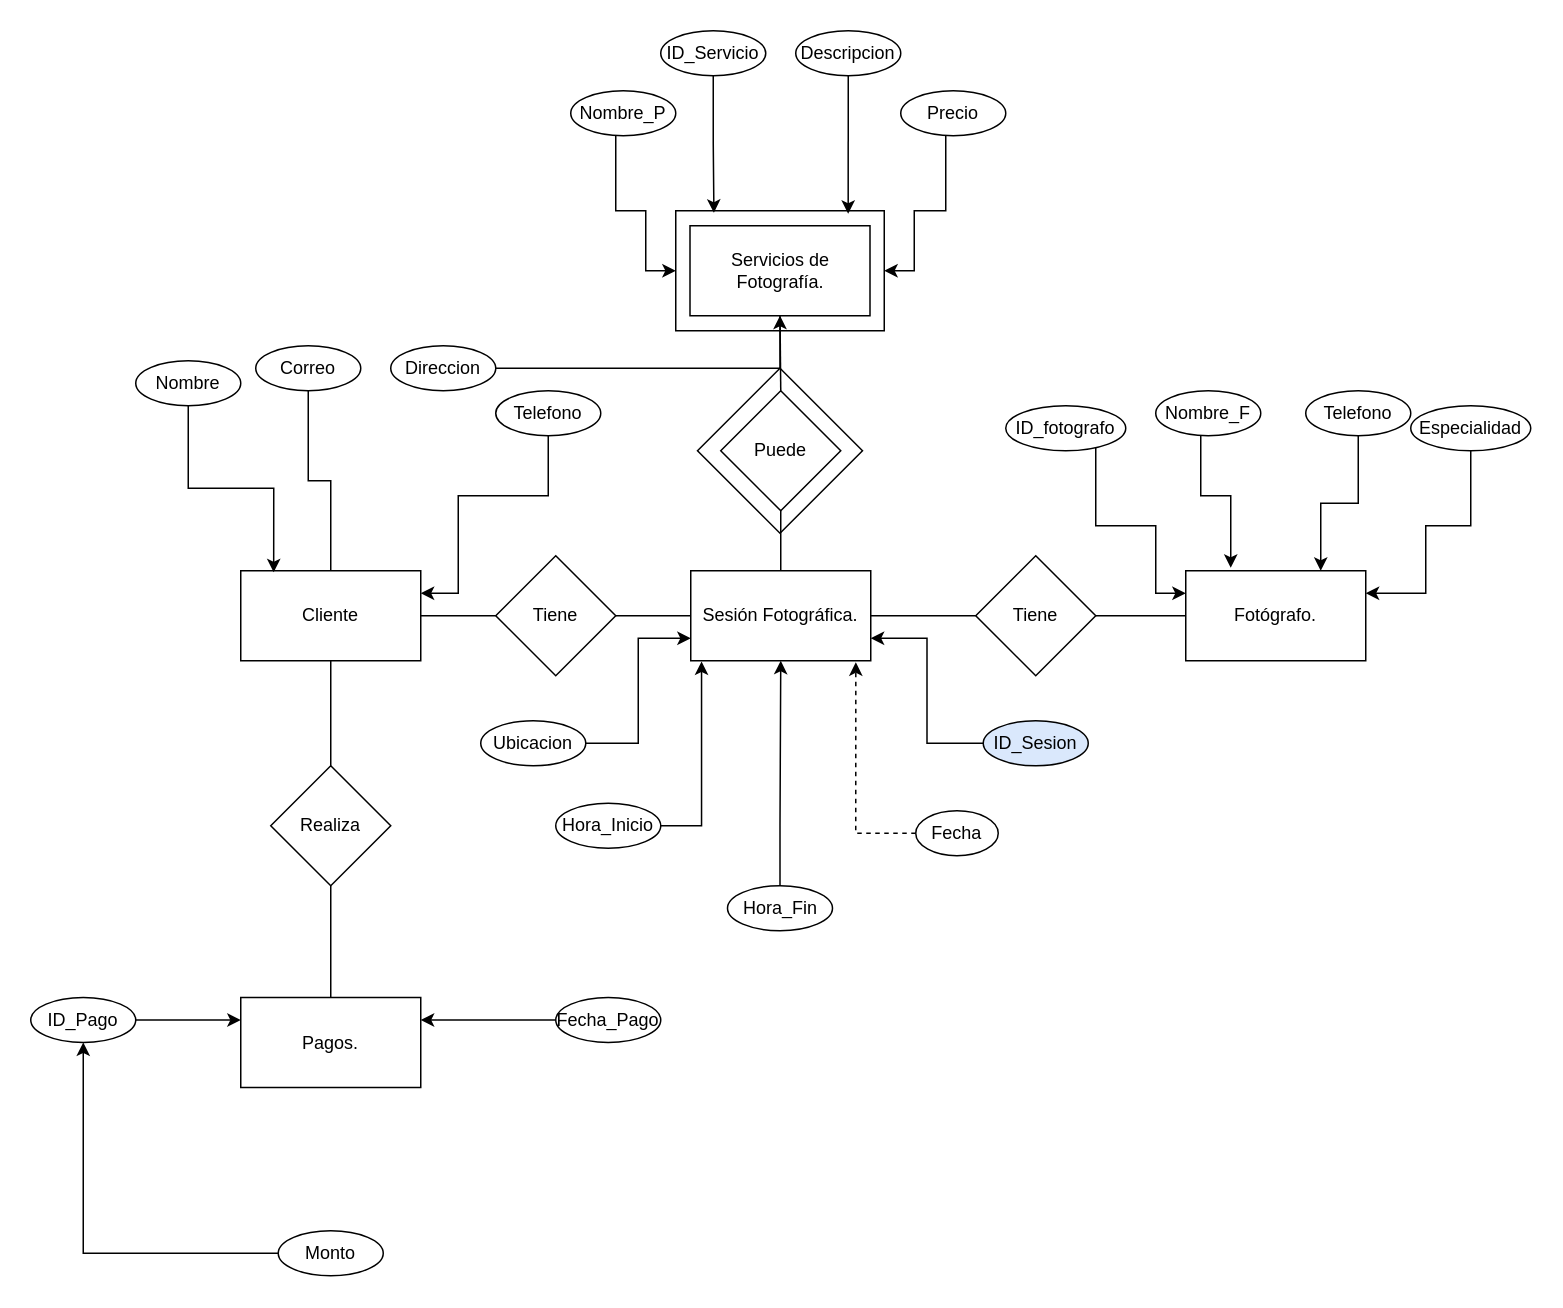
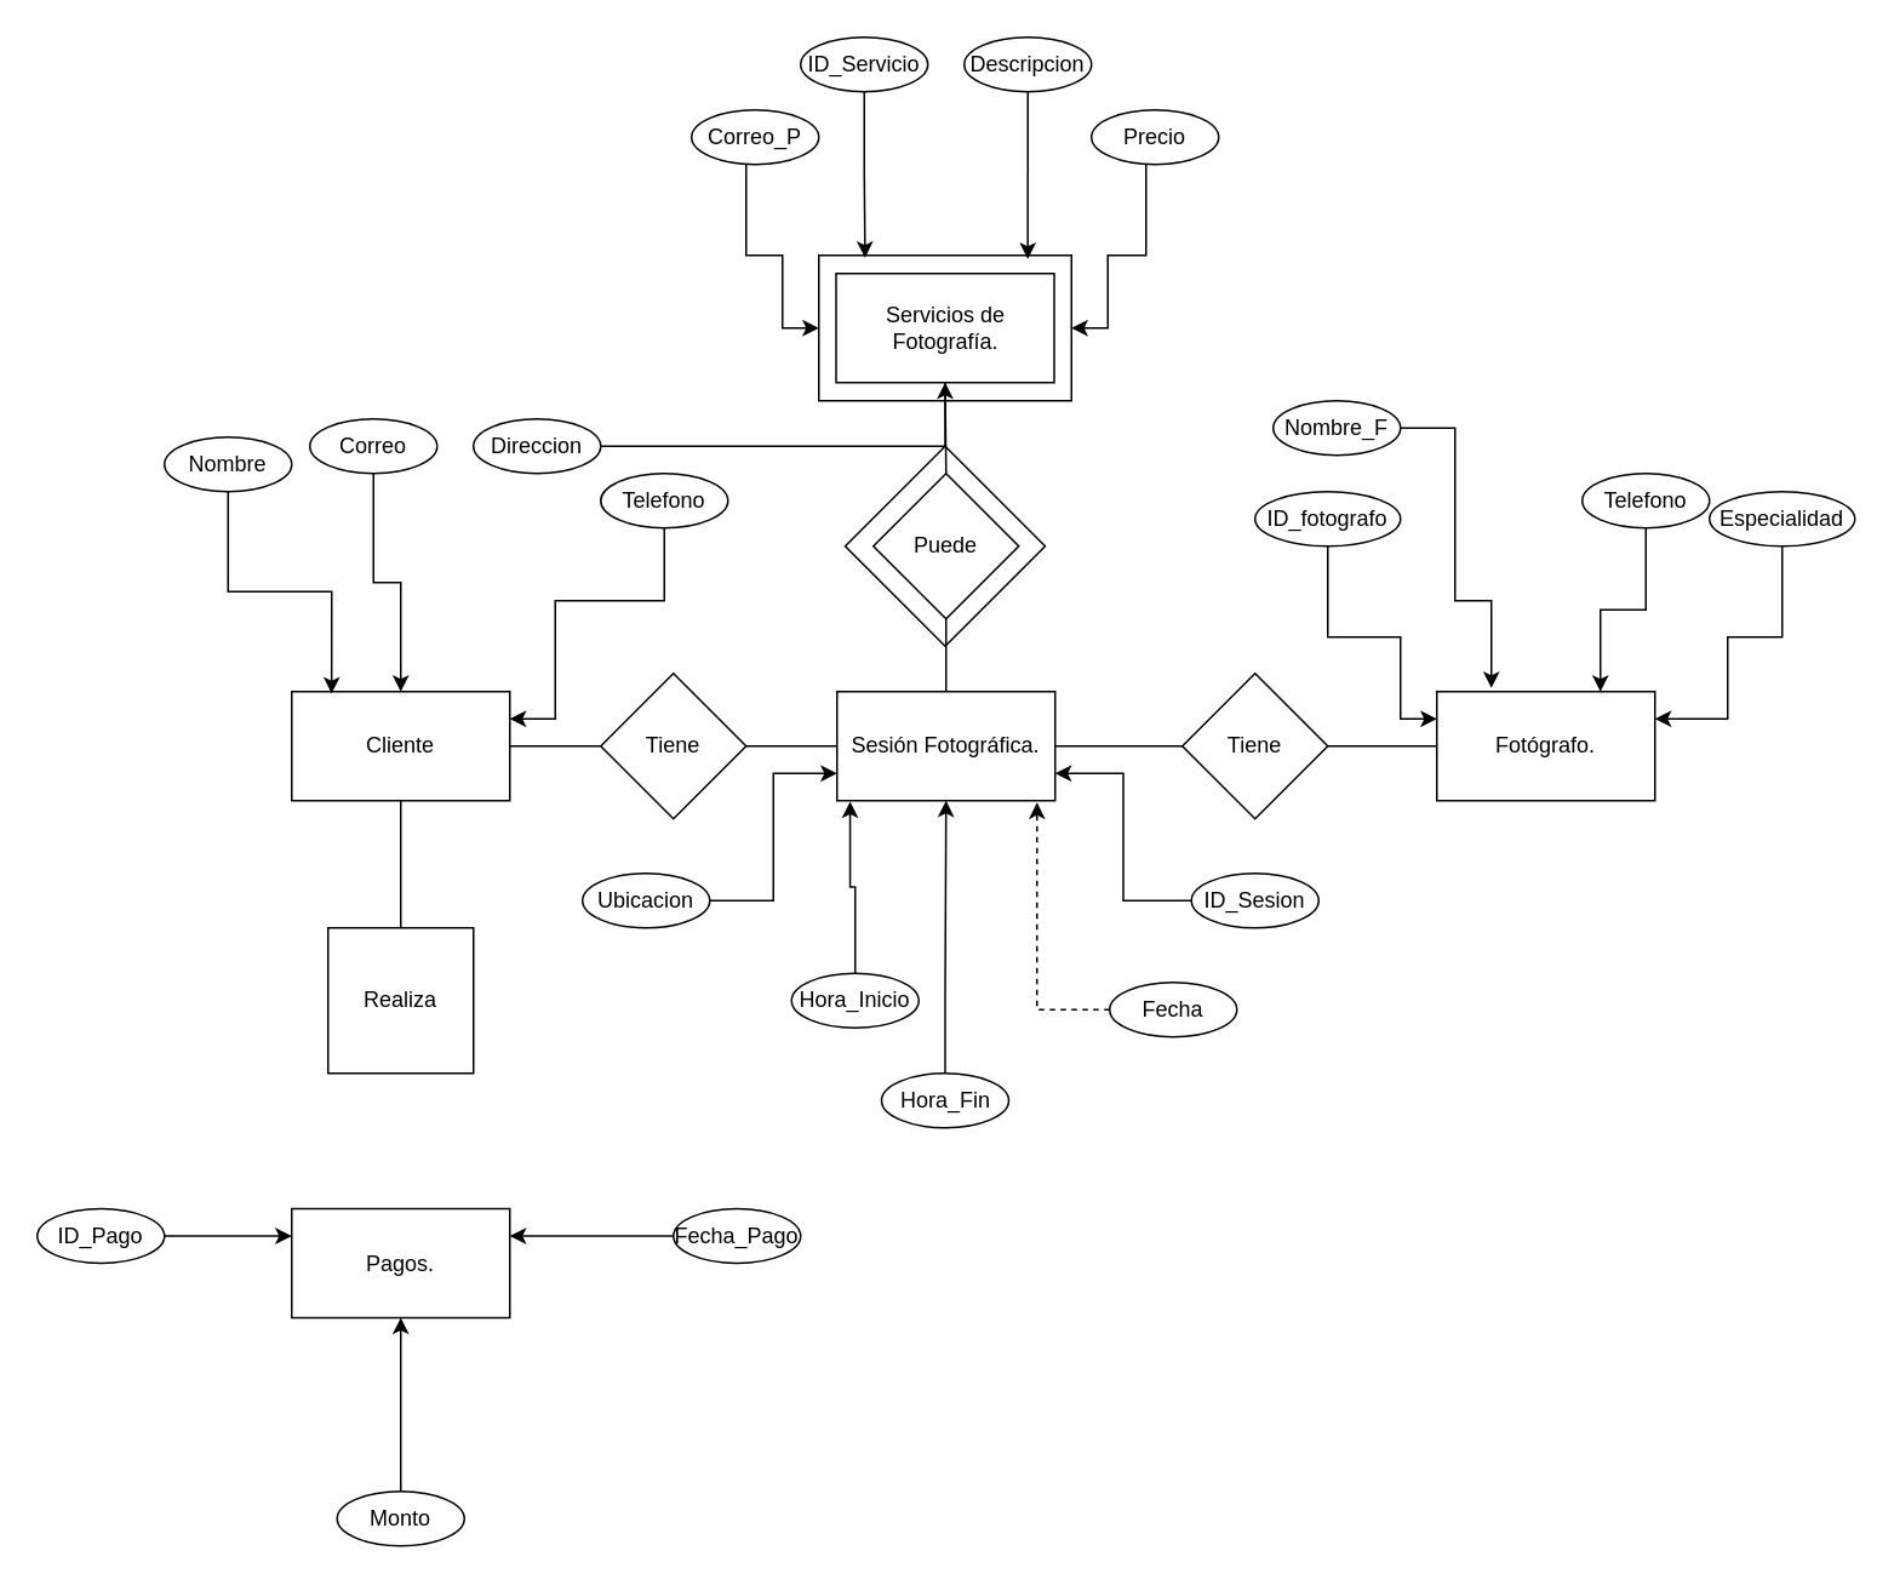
  <mxCell id="0" />
  <mxCell id="1" parent="0" />
  <mxCell id="2" value="" style="rhombus;whiteSpace=wrap;html=1;" vertex="1" parent="1"><mxGeometry x="464.5" y="245" width="110" height="110" as="geometry" /></mxCell>
  <mxCell id="3" value="" style="rounded=0;whiteSpace=wrap;html=1;" vertex="1" parent="1"><mxGeometry x="450" y="140" width="139" height="80" as="geometry" /></mxCell>
  <mxCell id="4" value="Servicios de Fotografía." style="rounded=0;whiteSpace=wrap;html=1;" vertex="1" parent="1"><mxGeometry x="459.5" y="150" width="120" height="60" as="geometry" /></mxCell>
  <mxCell id="5" value="Puede" style="rhombus;whiteSpace=wrap;html=1;" vertex="1" parent="1"><mxGeometry x="480" y="260" width="80" height="80" as="geometry" /></mxCell>
  <mxCell id="6" value="Sesión Fotográfica." style="rounded=0;whiteSpace=wrap;html=1;" vertex="1" parent="1"><mxGeometry x="460" y="380" width="120" height="60" as="geometry" /></mxCell>
  <mxCell id="7" value="Tiene&lt;br&gt;" style="rhombus;whiteSpace=wrap;html=1;" vertex="1" parent="1"><mxGeometry x="330" y="370" width="80" height="80" as="geometry" /></mxCell>
  <mxCell id="8" value="Cliente" style="rounded=0;whiteSpace=wrap;html=1;" vertex="1" parent="1"><mxGeometry x="160" y="380" width="120" height="60" as="geometry" /></mxCell>
  <mxCell id="9" value="Tiene&lt;br&gt;" style="rhombus;whiteSpace=wrap;html=1;" vertex="1" parent="1"><mxGeometry x="650" y="370" width="80" height="80" as="geometry" /></mxCell>
- <mxCell id="10" value="Realiza" style="rhombus;whiteSpace=wrap;html=1;" vertex="1" parent="1"><mxGeometry x="180" y="510" width="80" height="80" as="geometry" /></mxCell>
+ <mxCell id="10" value="Realiza" style="whiteSpace=wrap;html=1;rounded=0;" vertex="1" parent="1"><mxGeometry x="180" y="510" width="80" height="80" as="geometry" /></mxCell>
  <mxCell id="11" value="Pagos." style="rounded=0;whiteSpace=wrap;html=1;" vertex="1" parent="1"><mxGeometry x="160" y="664.5" width="120" height="60" as="geometry" /></mxCell>
  <mxCell id="12" value="Fotógrafo." style="rounded=0;whiteSpace=wrap;html=1;" vertex="1" parent="1"><mxGeometry x="790" y="380" width="120" height="60" as="geometry" /></mxCell>
  <mxCell id="13" value="" style="endArrow=none;html=1;rounded=0;entryX=0.5;entryY=1;entryDx=0;entryDy=0;exitX=0.5;exitY=0;exitDx=0;exitDy=0;" edge="1" parent="1" source="5" target="4"><mxGeometry width="50" height="50" relative="1" as="geometry"><mxPoint x="460" y="280" as="sourcePoint" /><mxPoint x="510" y="230" as="targetPoint" /></mxGeometry></mxCell>
  <mxCell id="14" value="" style="endArrow=none;html=1;rounded=0;entryX=0;entryY=0.5;entryDx=0;entryDy=0;exitX=1;exitY=0.5;exitDx=0;exitDy=0;" edge="1" parent="1" source="7" target="6"><mxGeometry width="50" height="50" relative="1" as="geometry"><mxPoint x="390" y="470" as="sourcePoint" /><mxPoint x="440" y="420" as="targetPoint" /></mxGeometry></mxCell>
  <mxCell id="15" value="" style="endArrow=none;html=1;rounded=0;entryX=0;entryY=0.5;entryDx=0;entryDy=0;exitX=1;exitY=0.5;exitDx=0;exitDy=0;" edge="1" parent="1" source="6" target="9"><mxGeometry width="50" height="50" relative="1" as="geometry"><mxPoint x="620" y="400" as="sourcePoint" /><mxPoint x="630" y="440" as="targetPoint" /></mxGeometry></mxCell>
  <mxCell id="16" value="" style="endArrow=none;html=1;rounded=0;entryX=0.5;entryY=1;entryDx=0;entryDy=0;exitX=0.5;exitY=0;exitDx=0;exitDy=0;" edge="1" parent="1" source="6" target="5"><mxGeometry width="50" height="50" relative="1" as="geometry"><mxPoint x="464" y="400" as="sourcePoint" /><mxPoint x="514" y="350" as="targetPoint" /></mxGeometry></mxCell>
  <mxCell id="17" value="" style="endArrow=none;html=1;rounded=0;entryX=0;entryY=0.5;entryDx=0;entryDy=0;exitX=1;exitY=0.5;exitDx=0;exitDy=0;" edge="1" parent="1" source="9" target="12"><mxGeometry width="50" height="50" relative="1" as="geometry"><mxPoint x="730" y="460" as="sourcePoint" /><mxPoint x="780" y="410" as="targetPoint" /></mxGeometry></mxCell>
  <mxCell id="18" value="" style="endArrow=none;html=1;rounded=0;entryX=0;entryY=0.5;entryDx=0;entryDy=0;exitX=1;exitY=0.5;exitDx=0;exitDy=0;" edge="1" parent="1" source="8" target="7"><mxGeometry width="50" height="50" relative="1" as="geometry"><mxPoint x="270" y="470" as="sourcePoint" /><mxPoint x="320" y="420" as="targetPoint" /></mxGeometry></mxCell>
  <mxCell id="19" value="" style="endArrow=none;html=1;rounded=0;entryX=0.5;entryY=1;entryDx=0;entryDy=0;exitX=0.5;exitY=0;exitDx=0;exitDy=0;" edge="1" parent="1" source="10" target="8"><mxGeometry width="50" height="50" relative="1" as="geometry"><mxPoint x="180" y="510" as="sourcePoint" /><mxPoint x="230" y="460" as="targetPoint" /></mxGeometry></mxCell>
- <mxCell id="20" value="" style="endArrow=none;html=1;rounded=0;entryX=0.5;entryY=1;entryDx=0;entryDy=0;exitX=0.5;exitY=0;exitDx=0;exitDy=0;" edge="1" parent="1" source="11" target="10"><mxGeometry width="50" height="50" relative="1" as="geometry"><mxPoint x="200" y="630" as="sourcePoint" /><mxPoint x="250" y="580" as="targetPoint" /></mxGeometry></mxCell>
  <mxCell id="21" style="edgeStyle=orthogonalEdgeStyle;rounded=0;orthogonalLoop=1;jettySize=auto;html=1;entryX=1;entryY=0.25;entryDx=0;entryDy=0;" edge="1" parent="1" source="22" target="12"><mxGeometry relative="1" as="geometry"><Array as="points"><mxPoint x="980" y="350" /><mxPoint x="950" y="350" /><mxPoint x="950" y="395" /></Array></mxGeometry></mxCell>
  <mxCell id="22" value="Especialidad" style="ellipse;whiteSpace=wrap;html=1;" vertex="1" parent="1"><mxGeometry x="940" y="270" width="80" height="30" as="geometry" /></mxCell>
  <mxCell id="23" style="edgeStyle=orthogonalEdgeStyle;rounded=0;orthogonalLoop=1;jettySize=auto;html=1;entryX=0.75;entryY=0;entryDx=0;entryDy=0;" edge="1" parent="1" source="24" target="12"><mxGeometry relative="1" as="geometry" /></mxCell>
  <mxCell id="24" value="Telefono" style="ellipse;whiteSpace=wrap;html=1;" vertex="1" parent="1"><mxGeometry x="870" y="260" width="70" height="30" as="geometry" /></mxCell>
  <mxCell id="25" style="edgeStyle=orthogonalEdgeStyle;rounded=0;orthogonalLoop=1;jettySize=auto;html=1;" edge="1" parent="1" source="26"><mxGeometry relative="1" as="geometry"><mxPoint x="820" y="378" as="targetPoint" /><Array as="points"><mxPoint x="800" y="330" /><mxPoint x="820" y="330" /></Array></mxGeometry></mxCell>
- <mxCell id="26" value="Nombre_F" style="ellipse;whiteSpace=wrap;html=1;" vertex="1" parent="1"><mxGeometry x="770" y="260" width="70" height="30" as="geometry" /></mxCell>
+ <mxCell id="26" value="Nombre_F" style="ellipse;whiteSpace=wrap;html=1;" vertex="1" parent="1"><mxGeometry x="700" y="220" width="70" height="30" as="geometry" /></mxCell>
  <mxCell id="27" style="edgeStyle=orthogonalEdgeStyle;rounded=0;orthogonalLoop=1;jettySize=auto;html=1;entryX=0;entryY=0.25;entryDx=0;entryDy=0;" edge="1" parent="1" source="28" target="12"><mxGeometry relative="1" as="geometry"><Array as="points"><mxPoint x="730" y="350" /><mxPoint x="770" y="350" /><mxPoint x="770" y="395" /></Array></mxGeometry></mxCell>
- <mxCell id="28" value="ID_fotografo" style="ellipse;whiteSpace=wrap;html=1;" vertex="1" parent="1"><mxGeometry x="670" y="270" width="80" height="30" as="geometry" /></mxCell>
+ <mxCell id="28" value="ID_fotografo" style="ellipse;whiteSpace=wrap;html=1;" vertex="1" parent="1"><mxGeometry x="690" y="270" width="80" height="30" as="geometry" /></mxCell>
  <mxCell id="29" style="edgeStyle=orthogonalEdgeStyle;rounded=0;orthogonalLoop=1;jettySize=auto;html=1;" edge="1" parent="1" source="30" target="4"><mxGeometry relative="1" as="geometry" /></mxCell>
  <mxCell id="30" value="Direccion" style="ellipse;whiteSpace=wrap;html=1;" vertex="1" parent="1"><mxGeometry x="260" y="230" width="70" height="30" as="geometry" /></mxCell>
  <mxCell id="31" style="edgeStyle=orthogonalEdgeStyle;rounded=0;orthogonalLoop=1;jettySize=auto;html=1;entryX=1;entryY=0.25;entryDx=0;entryDy=0;" edge="1" parent="1" source="32" target="8"><mxGeometry relative="1" as="geometry"><Array as="points"><mxPoint x="365" y="330" /><mxPoint x="305" y="330" /><mxPoint x="305" y="395" /></Array></mxGeometry></mxCell>
  <mxCell id="32" value="Telefono" style="ellipse;whiteSpace=wrap;html=1;" vertex="1" parent="1"><mxGeometry x="330" y="260" width="70" height="30" as="geometry" /></mxCell>
- <mxCell id="33" style="edgeStyle=orthogonalEdgeStyle;rounded=0;orthogonalLoop=1;jettySize=auto;html=1;endArrow=none;" edge="1" parent="1" source="34" target="8"><mxGeometry relative="1" as="geometry" /></mxCell>
+ <mxCell id="33" style="edgeStyle=orthogonalEdgeStyle;rounded=0;orthogonalLoop=1;jettySize=auto;html=1;" edge="1" parent="1" source="34" target="8"><mxGeometry relative="1" as="geometry" /></mxCell>
  <mxCell id="34" value="Correo" style="ellipse;whiteSpace=wrap;html=1;" vertex="1" parent="1"><mxGeometry x="170" y="230" width="70" height="30" as="geometry" /></mxCell>
  <mxCell id="35" style="edgeStyle=orthogonalEdgeStyle;rounded=0;orthogonalLoop=1;jettySize=auto;html=1;entryX=0.183;entryY=0.017;entryDx=0;entryDy=0;entryPerimeter=0;" edge="1" parent="1" source="36" target="8"><mxGeometry relative="1" as="geometry" /></mxCell>
  <mxCell id="36" value="Nombre" style="ellipse;whiteSpace=wrap;html=1;" vertex="1" parent="1"><mxGeometry x="90" y="240" width="70" height="30" as="geometry" /></mxCell>
  <mxCell id="37" style="edgeStyle=orthogonalEdgeStyle;rounded=0;orthogonalLoop=1;jettySize=auto;html=1;entryX=0;entryY=0.25;entryDx=0;entryDy=0;" edge="1" parent="1" source="38" target="11"><mxGeometry relative="1" as="geometry" /></mxCell>
  <mxCell id="38" value="ID_Pago" style="ellipse;whiteSpace=wrap;html=1;" vertex="1" parent="1"><mxGeometry x="20" y="664.5" width="70" height="30" as="geometry" /></mxCell>
  <mxCell id="39" style="edgeStyle=orthogonalEdgeStyle;rounded=0;orthogonalLoop=1;jettySize=auto;html=1;entryX=1;entryY=0.25;entryDx=0;entryDy=0;" edge="1" parent="1" source="40" target="11"><mxGeometry relative="1" as="geometry" /></mxCell>
  <mxCell id="40" value="Fecha_Pago" style="ellipse;whiteSpace=wrap;html=1;" vertex="1" parent="1"><mxGeometry x="370" y="664.5" width="70" height="30" as="geometry" /></mxCell>
- <mxCell id="41" style="edgeStyle=orthogonalEdgeStyle;rounded=0;orthogonalLoop=1;jettySize=auto;html=1;" edge="1" parent="1" source="42" target="38"><mxGeometry relative="1" as="geometry" /></mxCell>
+ <mxCell id="41" style="edgeStyle=orthogonalEdgeStyle;rounded=0;orthogonalLoop=1;jettySize=auto;html=1;entryX=0.5;entryY=1;entryDx=0;entryDy=0;" edge="1" parent="1" source="42" target="11"><mxGeometry relative="1" as="geometry" /></mxCell>
  <mxCell id="42" value="Monto" style="ellipse;whiteSpace=wrap;html=1;" vertex="1" parent="1"><mxGeometry x="185" y="820" width="70" height="30" as="geometry" /></mxCell>
  <mxCell id="43" style="edgeStyle=orthogonalEdgeStyle;rounded=0;orthogonalLoop=1;jettySize=auto;html=1;exitX=0.5;exitY=1;exitDx=0;exitDy=0;" edge="1" parent="1" source="38" target="38"><mxGeometry relative="1" as="geometry" /></mxCell>
  <mxCell id="44" style="edgeStyle=orthogonalEdgeStyle;rounded=0;orthogonalLoop=1;jettySize=auto;html=1;entryX=0.183;entryY=0.017;entryDx=0;entryDy=0;entryPerimeter=0;" edge="1" parent="1" source="45" target="3"><mxGeometry relative="1" as="geometry" /></mxCell>
  <mxCell id="45" value="ID_Servicio" style="ellipse;whiteSpace=wrap;html=1;" vertex="1" parent="1"><mxGeometry x="440" y="20" width="70" height="30" as="geometry" /></mxCell>
  <mxCell id="46" style="edgeStyle=orthogonalEdgeStyle;rounded=0;orthogonalLoop=1;jettySize=auto;html=1;entryX=1;entryY=0.5;entryDx=0;entryDy=0;" edge="1" parent="1" source="47" target="3"><mxGeometry relative="1" as="geometry"><Array as="points"><mxPoint x="630" y="140" /><mxPoint x="609" y="140" /><mxPoint x="609" y="180" /></Array></mxGeometry></mxCell>
  <mxCell id="47" value="Precio" style="ellipse;whiteSpace=wrap;html=1;" vertex="1" parent="1"><mxGeometry x="600" y="60" width="70" height="30" as="geometry" /></mxCell>
  <mxCell id="48" style="edgeStyle=orthogonalEdgeStyle;rounded=0;orthogonalLoop=1;jettySize=auto;html=1;entryX=0;entryY=0.5;entryDx=0;entryDy=0;" edge="1" parent="1" source="49" target="3"><mxGeometry relative="1" as="geometry"><Array as="points"><mxPoint x="410" y="140" /><mxPoint x="430" y="140" /><mxPoint x="430" y="180" /></Array></mxGeometry></mxCell>
- <mxCell id="49" value="Nombre_P" style="ellipse;whiteSpace=wrap;html=1;" vertex="1" parent="1"><mxGeometry x="380" y="60" width="70" height="30" as="geometry" /></mxCell>
+ <mxCell id="49" value="Correo_P" style="ellipse;whiteSpace=wrap;html=1;" vertex="1" parent="1"><mxGeometry x="380" y="60" width="70" height="30" as="geometry" /></mxCell>
  <mxCell id="50" style="edgeStyle=orthogonalEdgeStyle;rounded=0;orthogonalLoop=1;jettySize=auto;html=1;entryX=0.827;entryY=0.025;entryDx=0;entryDy=0;entryPerimeter=0;" edge="1" parent="1" source="51" target="3"><mxGeometry relative="1" as="geometry" /></mxCell>
  <mxCell id="51" value="Descripcion" style="ellipse;whiteSpace=wrap;html=1;" vertex="1" parent="1"><mxGeometry x="530" y="20" width="70" height="30" as="geometry" /></mxCell>
  <mxCell id="52" style="edgeStyle=orthogonalEdgeStyle;rounded=0;orthogonalLoop=1;jettySize=auto;html=1;entryX=0.5;entryY=1;entryDx=0;entryDy=0;" edge="1" parent="1" source="53" target="6"><mxGeometry relative="1" as="geometry"><Array as="points"><mxPoint x="520" y="550" /><mxPoint x="520" y="550" /></Array></mxGeometry></mxCell>
  <mxCell id="53" value="Hora_Fin" style="ellipse;whiteSpace=wrap;html=1;" vertex="1" parent="1"><mxGeometry x="484.5" y="590" width="70" height="30" as="geometry" /></mxCell>
  <mxCell id="54" style="edgeStyle=orthogonalEdgeStyle;rounded=0;orthogonalLoop=1;jettySize=auto;html=1;entryX=0.06;entryY=1.008;entryDx=0;entryDy=0;entryPerimeter=0;" edge="1" parent="1" source="55" target="6"><mxGeometry relative="1" as="geometry" /></mxCell>
- <mxCell id="55" value="Hora_Inicio" style="ellipse;whiteSpace=wrap;html=1;" vertex="1" parent="1"><mxGeometry x="370" y="535" width="70" height="30" as="geometry" /></mxCell>
+ <mxCell id="55" value="Hora_Inicio" style="ellipse;whiteSpace=wrap;html=1;" vertex="1" parent="1"><mxGeometry x="435" y="535" width="70" height="30" as="geometry" /></mxCell>
  <mxCell id="56" style="edgeStyle=orthogonalEdgeStyle;rounded=0;orthogonalLoop=1;jettySize=auto;html=1;entryX=1;entryY=0.75;entryDx=0;entryDy=0;" edge="1" parent="1" source="57" target="6"><mxGeometry relative="1" as="geometry" /></mxCell>
- <mxCell id="57" value="ID_Sesion" style="ellipse;whiteSpace=wrap;html=1;fillColor=#dae8fc;" vertex="1" parent="1"><mxGeometry x="655" y="480" width="70" height="30" as="geometry" /></mxCell>
+ <mxCell id="57" value="ID_Sesion" style="ellipse;whiteSpace=wrap;html=1;" vertex="1" parent="1"><mxGeometry x="655" y="480" width="70" height="30" as="geometry" /></mxCell>
  <mxCell id="58" style="edgeStyle=orthogonalEdgeStyle;rounded=0;orthogonalLoop=1;jettySize=auto;html=1;entryX=0.917;entryY=1.017;entryDx=0;entryDy=0;entryPerimeter=0;dashed=1;" edge="1" parent="1" source="59" target="6"><mxGeometry relative="1" as="geometry" /></mxCell>
- <mxCell id="59" value="Fecha" style="ellipse;whiteSpace=wrap;html=1;" vertex="1" parent="1"><mxGeometry x="610" y="540" width="55" height="30" as="geometry" /></mxCell>
+ <mxCell id="59" value="Fecha" style="ellipse;whiteSpace=wrap;html=1;" vertex="1" parent="1"><mxGeometry x="610" y="540" width="70" height="30" as="geometry" /></mxCell>
  <mxCell id="60" style="edgeStyle=orthogonalEdgeStyle;rounded=0;orthogonalLoop=1;jettySize=auto;html=1;entryX=0;entryY=0.75;entryDx=0;entryDy=0;" edge="1" parent="1" source="61" target="6"><mxGeometry relative="1" as="geometry" /></mxCell>
  <mxCell id="61" value="Ubicacion" style="ellipse;whiteSpace=wrap;html=1;" vertex="1" parent="1"><mxGeometry x="320" y="480" width="70" height="30" as="geometry" /></mxCell>
